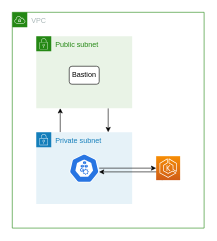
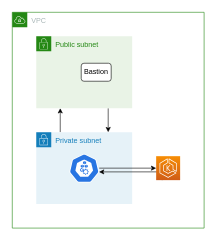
  <mxCell id="0" />
  <mxCell id="1" parent="0" />
  <mxCell id="2" value="VPC" style="points=[[0,0],[0.25,0],[0.5,0],[0.75,0],[1,0],[1,0.25],[1,0.5],[1,0.75],[1,1],[0.75,1],[0.5,1],[0.25,1],[0,1],[0,0.75],[0,0.5],[0,0.25]];outlineConnect=0;gradientColor=none;html=1;whiteSpace=wrap;fontSize=12;fontStyle=0;shape=mxgraph.aws4.group;grIcon=mxgraph.aws4.group_vpc;strokeColor=#248814;fillColor=none;verticalAlign=top;align=left;spacingLeft=30;fontColor=#AAB7B8;dashed=0;" vertex="1" parent="1"><mxGeometry x="20" y="20" width="320" height="360" as="geometry" /></mxCell>
  <mxCell id="3" style="edgeStyle=orthogonalEdgeStyle;rounded=0;orthogonalLoop=1;jettySize=auto;html=1;exitX=0.25;exitY=0;exitDx=0;exitDy=0;entryX=0.25;entryY=1;entryDx=0;entryDy=0;" edge="1" parent="1" source="4" target="6"><mxGeometry relative="1" as="geometry" /></mxCell>
  <mxCell id="4" value="Private subnet" style="points=[[0,0],[0.25,0],[0.5,0],[0.75,0],[1,0],[1,0.25],[1,0.5],[1,0.75],[1,1],[0.75,1],[0.5,1],[0.25,1],[0,1],[0,0.75],[0,0.5],[0,0.25]];outlineConnect=0;gradientColor=none;html=1;whiteSpace=wrap;fontSize=12;fontStyle=0;shape=mxgraph.aws4.group;grIcon=mxgraph.aws4.group_security_group;grStroke=0;strokeColor=#147EBA;fillColor=#E6F2F8;verticalAlign=top;align=left;spacingLeft=30;fontColor=#147EBA;dashed=0;" vertex="1" parent="1"><mxGeometry x="60" y="220" width="160" height="120" as="geometry" /></mxCell>
  <mxCell id="5" style="edgeStyle=orthogonalEdgeStyle;rounded=0;orthogonalLoop=1;jettySize=auto;html=1;exitX=0.75;exitY=1;exitDx=0;exitDy=0;entryX=0.75;entryY=0;entryDx=0;entryDy=0;" edge="1" parent="1" source="6" target="4"><mxGeometry relative="1" as="geometry" /></mxCell>
  <mxCell id="6" value="Public subnet" style="points=[[0,0],[0.25,0],[0.5,0],[0.75,0],[1,0],[1,0.25],[1,0.5],[1,0.75],[1,1],[0.75,1],[0.5,1],[0.25,1],[0,1],[0,0.75],[0,0.5],[0,0.25]];outlineConnect=0;gradientColor=none;html=1;whiteSpace=wrap;fontSize=12;fontStyle=0;shape=mxgraph.aws4.group;grIcon=mxgraph.aws4.group_security_group;grStroke=0;strokeColor=#248814;fillColor=#E9F3E6;verticalAlign=top;align=left;spacingLeft=30;fontColor=#248814;dashed=0;" vertex="1" parent="1"><mxGeometry x="60" y="60" width="160" height="120" as="geometry" /></mxCell>
  <mxCell id="7" style="edgeStyle=orthogonalEdgeStyle;rounded=0;orthogonalLoop=1;jettySize=auto;html=1;exitX=0.25;exitY=1;exitDx=0;exitDy=0;exitPerimeter=0;entryX=0.995;entryY=0.63;entryDx=0;entryDy=0;entryPerimeter=0;" edge="1" parent="1" source="8" target="10"><mxGeometry relative="1" as="geometry"><Array as="points"><mxPoint x="270" y="286" /></Array></mxGeometry></mxCell>
  <mxCell id="8" value="" style="points=[[0,0,0],[0.25,0,0],[0.5,0,0],[0.75,0,0],[1,0,0],[0,1,0],[0.25,1,0],[0.5,1,0],[0.75,1,0],[1,1,0],[0,0.25,0],[0,0.5,0],[0,0.75,0],[1,0.25,0],[1,0.5,0],[1,0.75,0]];outlineConnect=0;fontColor=#232F3E;gradientColor=#F78E04;gradientDirection=north;fillColor=#D05C17;strokeColor=#ffffff;dashed=0;verticalLabelPosition=bottom;verticalAlign=top;align=center;html=1;fontSize=12;fontStyle=0;aspect=fixed;shape=mxgraph.aws4.resourceIcon;resIcon=mxgraph.aws4.eks;" vertex="1" parent="1"><mxGeometry x="260" y="260" width="40" height="40" as="geometry" /></mxCell>
  <mxCell id="9" style="edgeStyle=orthogonalEdgeStyle;rounded=0;orthogonalLoop=1;jettySize=auto;html=1;entryX=0;entryY=0.5;entryDx=0;entryDy=0;entryPerimeter=0;" edge="1" parent="1" source="10" target="8"><mxGeometry relative="1" as="geometry" /></mxCell>
  <mxCell id="10" value="" style="html=1;dashed=0;whitespace=wrap;fillColor=#2875E2;strokeColor=#ffffff;points=[[0.005,0.63,0],[0.1,0.2,0],[0.9,0.2,0],[0.5,0,0],[0.995,0.63,0],[0.72,0.99,0],[0.5,1,0],[0.28,0.99,0]];shape=mxgraph.kubernetes.icon;prIcon=node" vertex="1" parent="1"><mxGeometry x="115" y="256" width="50" height="48" as="geometry" /></mxCell>
- <mxCell id="11" value="Bastion" style="rounded=1;whiteSpace=wrap;html=1;" vertex="1" parent="1"><mxGeometry x="115" y="110" width="50" height="30" as="geometry" /></mxCell>
+ <mxCell id="11" value="Bastion" style="rounded=1;whiteSpace=wrap;html=1;" vertex="1" parent="1"><mxGeometry x="135" y="105" width="50" height="30" as="geometry" /></mxCell>
